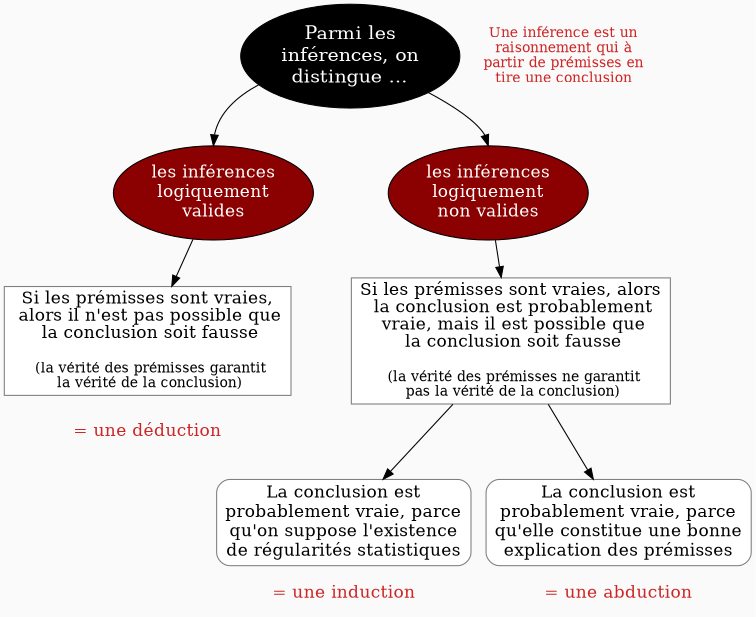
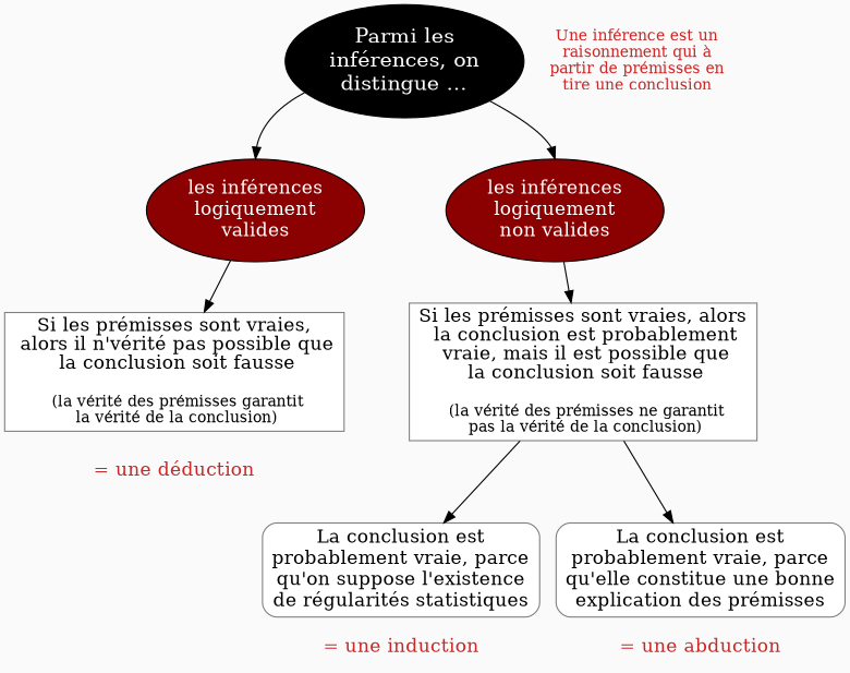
  digraph {
    bgcolor=grey98
    nodesep=0.2
    ranksep=0.1
    splines=true
    style=filled
    node [fillcolor=white fontcolor=black fontsize=16 style="filled,rounded" color=grey50 shape=box]
    edge [minlen=4]
    n1 [fillcolor=red4 fontcolor=white label="les inférences\nlogiquement\nvalides" style=filled color="" shape=""]
    n2 [fillcolor=red4 fontcolor=white label="les inférences\nlogiquement\nnon valides" style=filled color="" shape=""]
-   n3 [label=<Si les prémisses sont vraies,<br/> alors il n'est pas possible que<br/> la conclusion soit fausse<br/> <font point-size="8"><br/></font> <font point-size="13">(la vérité des prémisses garantit<br/> la vérité de la conclusion)</font>> style=filled]
+   n3 [label=<Si les prémisses sont vraies,<br/> alors il n'vérité pas possible que<br/> la conclusion soit fausse<br/> <font point-size="8"><br/></font> <font point-size="13">(la vérité des prémisses garantit<br/> la vérité de la conclusion)</font>> style=filled]
    n4 [label=<Si les prémisses sont vraies, alors<br/> la conclusion est probablement<br/> vraie, mais il est possible que<br/> la conclusion soit fausse<br/> <font point-size="8"><br/></font> <font point-size="13">(la vérité des prémisses ne garantit<br/> pas la vérité de la conclusion)</font>> style=filled]
    n5 [fillcolor=12 fontcolor=white fontsize=18 label="Parmi les\ninférences, on\ndistingue …" style=filled color="" shape=""]
    n6 [fillcolor=grey98 fontcolor=firebrick3 fontsize=13 label="Une inférence est un\nraisonnement qui à\npartir de prémisses en\ntire une conclusion" shape=plaintext]
    n7 [fillcolor=grey98 fontcolor=firebrick3 label="= une déduction" shape=plaintext]
    n8 [label="La conclusion est\nprobablement vraie, parce\nqu'on suppose l'existence\nde régularités statistiques"]
    n9 [label="La conclusion est\nprobablement vraie, parce\nqu'elle constitue une bonne\nexplication des prémisses"]
    n10 [color=black fillcolor=grey98 fontcolor=firebrick3 label="= une induction" shape=plaintext]
    n11 [fillcolor=grey98 fontcolor=firebrick3 label="= une abduction" shape=plaintext]
    subgraph sub_1 {
      rank=same
      n1
      n2
    }
    subgraph sub_2 {
      rank=same
      n5
      n6
    }
    subgraph sub_3 {
      rank=same
      n3
      n4
    }
    n1 -> n2 [minlen=5 style=invis]
    n1 -> n3
    n2 -> n4
    n3 -> n4 [style=invis]
    n3 -> n7 [minlen=1 style=invis]
    n4 -> n8
    n4 -> n9
    n5 -> n1 [headport=n]
    n5 -> n2 [headport=n]
    n5 -> n6 [minlen=1 style=invis]
    n8 -> n10 [minlen=1 style=invis]
    n9 -> n11 [minlen=1 style=invis]
  }
